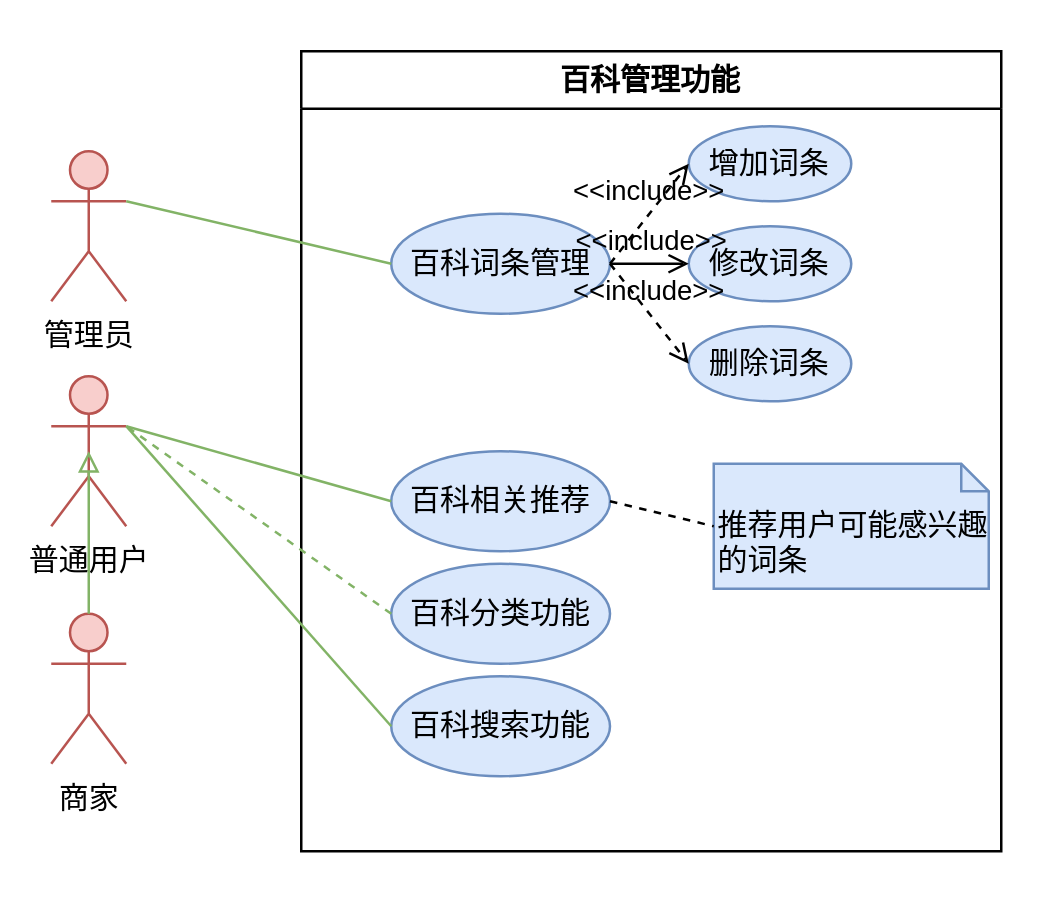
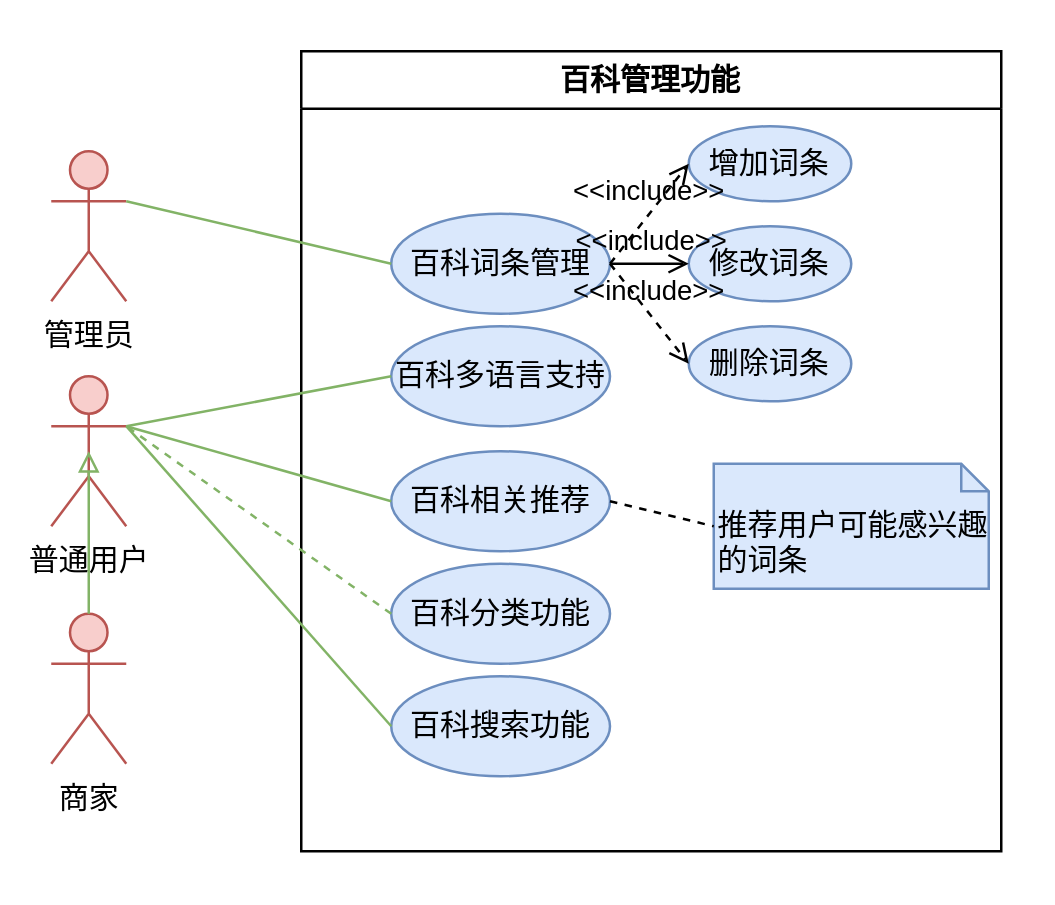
  <mxCell id="0" />
  <mxCell id="1" parent="0" />
  <mxCell id="2" value="百科管理功能" style="swimlane;whiteSpace=wrap;html=1;" vertex="1" parent="1"><mxGeometry x="120" y="20" width="280" height="320" as="geometry" /></mxCell>
  <mxCell id="3" value="百科词条管理" style="ellipse;whiteSpace=wrap;html=1;fillColor=#dae8fc;strokeColor=#6c8ebf;" vertex="1" parent="2"><mxGeometry x="36" y="65" width="87.5" height="40" as="geometry" /></mxCell>
+ <mxCell id="4" value="百科多语言支持" style="ellipse;whiteSpace=wrap;html=1;fillColor=#dae8fc;strokeColor=#6c8ebf;" vertex="1" parent="2"><mxGeometry x="36" y="110" width="87.5" height="40" as="geometry" /></mxCell>
  <mxCell id="5" value="百科相关推荐" style="ellipse;whiteSpace=wrap;html=1;fillColor=#dae8fc;strokeColor=#6c8ebf;" vertex="1" parent="2"><mxGeometry x="36" y="160" width="87.5" height="40" as="geometry" /></mxCell>
  <mxCell id="6" value="百科分类功能" style="ellipse;whiteSpace=wrap;html=1;fillColor=#dae8fc;strokeColor=#6c8ebf;" vertex="1" parent="2"><mxGeometry x="36" y="205" width="87.5" height="40" as="geometry" /></mxCell>
  <mxCell id="7" value="百科搜索功能" style="ellipse;whiteSpace=wrap;html=1;fillColor=#dae8fc;strokeColor=#6c8ebf;" vertex="1" parent="2"><mxGeometry x="36" y="250" width="87.5" height="40" as="geometry" /></mxCell>
  <mxCell id="8" value="增加词条" style="ellipse;whiteSpace=wrap;html=1;fillColor=#dae8fc;strokeColor=#6c8ebf;" vertex="1" parent="2"><mxGeometry x="155" y="30" width="65" height="30" as="geometry" /></mxCell>
  <mxCell id="9" value="修改词条" style="ellipse;whiteSpace=wrap;html=1;fillColor=#dae8fc;strokeColor=#6c8ebf;" vertex="1" parent="2"><mxGeometry x="155" y="70" width="65" height="30" as="geometry" /></mxCell>
  <mxCell id="10" value="删除词条" style="ellipse;whiteSpace=wrap;html=1;fillColor=#dae8fc;strokeColor=#6c8ebf;" vertex="1" parent="2"><mxGeometry x="155" y="110" width="65" height="30" as="geometry" /></mxCell>
  <mxCell id="11" value="&amp;lt;&amp;lt;include&amp;gt;&amp;gt;" style="html=1;verticalAlign=bottom;labelBackgroundColor=none;endArrow=open;endFill=0;dashed=1;rounded=0;exitX=1;exitY=0.5;exitDx=0;exitDy=0;entryX=0;entryY=0.5;entryDx=0;entryDy=0;" edge="1" parent="2" source="3" target="8"><mxGeometry x="0.0" width="160" relative="1" as="geometry"><mxPoint x="155" y="170" as="sourcePoint" /><mxPoint x="205" y="140" as="targetPoint" /><mxPoint as="offset" /></mxGeometry></mxCell>
  <mxCell id="12" value="&amp;lt;&amp;lt;include&amp;gt;&amp;gt;" style="html=1;verticalAlign=bottom;labelBackgroundColor=none;endArrow=open;endFill=0;dashed=0;rounded=0;entryX=0;entryY=0.5;entryDx=0;entryDy=0;exitX=1;exitY=0.5;exitDx=0;exitDy=0;" edge="1" parent="2" source="3" target="9"><mxGeometry x="0.0" width="160" relative="1" as="geometry"><mxPoint x="336" y="100" as="sourcePoint" /><mxPoint x="386" y="70" as="targetPoint" /><mxPoint as="offset" /></mxGeometry></mxCell>
  <mxCell id="13" value="&amp;lt;&amp;lt;include&amp;gt;&amp;gt;" style="html=1;verticalAlign=bottom;labelBackgroundColor=none;endArrow=open;endFill=0;dashed=1;rounded=0;exitX=1;exitY=0.5;exitDx=0;exitDy=0;entryX=0;entryY=0.5;entryDx=0;entryDy=0;" edge="1" parent="2" source="3" target="10"><mxGeometry x="0.0" width="160" relative="1" as="geometry"><mxPoint x="396" y="110" as="sourcePoint" /><mxPoint x="446" y="80" as="targetPoint" /><mxPoint as="offset" /></mxGeometry></mxCell>
  <mxCell id="14" value="推荐用户可能感兴趣的词条" style="shape=note2;boundedLbl=1;whiteSpace=wrap;html=1;size=11;verticalAlign=top;align=left;fillColor=#dae8fc;strokeColor=#6c8ebf;" vertex="1" parent="2"><mxGeometry x="165" y="165" width="110" height="50" as="geometry" /></mxCell>
  <mxCell id="15" value="" style="endArrow=none;dashed=1;html=1;rounded=0;entryX=0;entryY=0.5;entryDx=0;entryDy=0;entryPerimeter=0;exitX=1;exitY=0.5;exitDx=0;exitDy=0;" edge="1" parent="2" source="5" target="14"><mxGeometry width="50" height="50" relative="1" as="geometry"><mxPoint x="106" y="260" as="sourcePoint" /><mxPoint x="156" y="210" as="targetPoint" /></mxGeometry></mxCell>
  <mxCell id="16" value="普通用户" style="shape=umlActor;verticalLabelPosition=bottom;verticalAlign=top;html=1;fillColor=#f8cecc;strokeColor=#b85450;" vertex="1" parent="1"><mxGeometry x="20" y="150" width="30" height="60" as="geometry" /></mxCell>
  <mxCell id="17" value="商家" style="shape=umlActor;verticalLabelPosition=bottom;verticalAlign=top;html=1;fillColor=#f8cecc;strokeColor=#b85450;" vertex="1" parent="1"><mxGeometry x="20" y="245" width="30" height="60" as="geometry" /></mxCell>
  <mxCell id="18" value="管理员" style="shape=umlActor;verticalLabelPosition=bottom;verticalAlign=top;html=1;fillColor=#f8cecc;strokeColor=#b85450;" vertex="1" parent="1"><mxGeometry x="20" y="60" width="30" height="60" as="geometry" /></mxCell>
  <mxCell id="19" value="" style="endArrow=block;endFill=0;html=1;rounded=0;fillColor=#d5e8d4;strokeColor=#82b366;exitX=0.5;exitY=0;exitDx=0;exitDy=0;exitPerimeter=0;entryX=0.5;entryY=0.5;entryDx=0;entryDy=0;entryPerimeter=0;" edge="1" parent="1" source="17" target="16"><mxGeometry width="160" relative="1" as="geometry"><mxPoint x="75" y="395" as="sourcePoint" /><mxPoint x="60" y="315" as="targetPoint" /></mxGeometry></mxCell>
  <mxCell id="20" value="" style="endArrow=none;html=1;rounded=0;fillColor=#d5e8d4;strokeColor=#82b366;exitX=0;exitY=0.5;exitDx=0;exitDy=0;entryX=1;entryY=0.333;entryDx=0;entryDy=0;entryPerimeter=0;dashed=1;" edge="1" parent="1" source="6" target="16"><mxGeometry width="50" height="50" relative="1" as="geometry"><mxPoint x="200" y="90" as="sourcePoint" /><mxPoint x="40" y="140" as="targetPoint" /></mxGeometry></mxCell>
  <mxCell id="21" value="" style="endArrow=none;html=1;rounded=0;fillColor=#d5e8d4;strokeColor=#82b366;exitX=0;exitY=0.5;exitDx=0;exitDy=0;entryX=1;entryY=0.333;entryDx=0;entryDy=0;entryPerimeter=0;" edge="1" parent="1" source="5" target="16"><mxGeometry width="50" height="50" relative="1" as="geometry"><mxPoint x="210" y="100" as="sourcePoint" /><mxPoint x="50" y="150" as="targetPoint" /></mxGeometry></mxCell>
+ <mxCell id="22" value="" style="endArrow=none;html=1;rounded=0;fillColor=#d5e8d4;strokeColor=#82b366;entryX=1;entryY=0.333;entryDx=0;entryDy=0;entryPerimeter=0;exitX=0;exitY=0.5;exitDx=0;exitDy=0;" edge="1" parent="1" source="4" target="16"><mxGeometry width="50" height="50" relative="1" as="geometry"><mxPoint x="200" y="140" as="sourcePoint" /><mxPoint x="60" y="160" as="targetPoint" /></mxGeometry></mxCell>
  <mxCell id="23" value="" style="endArrow=none;html=1;rounded=0;fillColor=#d5e8d4;strokeColor=#82b366;entryX=1;entryY=0.333;entryDx=0;entryDy=0;entryPerimeter=0;exitX=0;exitY=0.5;exitDx=0;exitDy=0;" edge="1" parent="1" source="3" target="18"><mxGeometry width="50" height="50" relative="1" as="geometry"><mxPoint x="163" y="130" as="sourcePoint" /><mxPoint x="50" y="80" as="targetPoint" /></mxGeometry></mxCell>
  <mxCell id="24" value="" style="endArrow=none;html=1;rounded=0;fillColor=#d5e8d4;strokeColor=#82b366;exitX=0;exitY=0.5;exitDx=0;exitDy=0;entryX=1;entryY=0.333;entryDx=0;entryDy=0;entryPerimeter=0;" edge="1" parent="1" source="7" target="16"><mxGeometry width="50" height="50" relative="1" as="geometry"><mxPoint x="2" y="425" as="sourcePoint" /><mxPoint x="-104" y="350" as="targetPoint" /></mxGeometry></mxCell>
